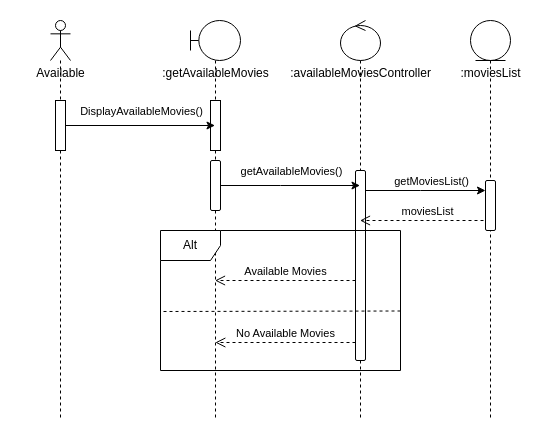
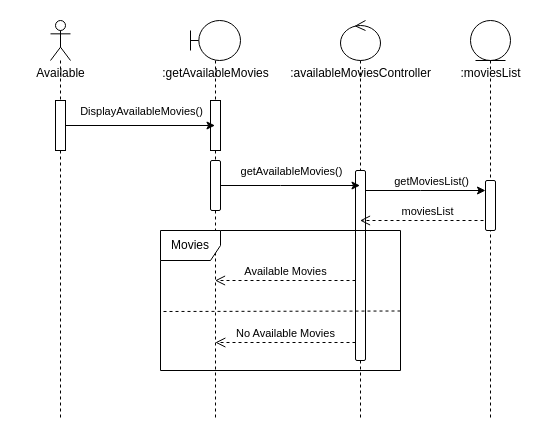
  <mxCell id="0" />
  <mxCell id="1" parent="0" />
  <mxCell id="2" value="" style="shape=umlLifeline;perimeter=lifelinePerimeter;whiteSpace=wrap;html=1;container=1;dropTarget=0;collapsible=0;recursiveResize=0;outlineConnect=0;portConstraint=eastwest;newEdgeStyle={&quot;edgeStyle&quot;:&quot;elbowEdgeStyle&quot;,&quot;elbow&quot;:&quot;vertical&quot;,&quot;curved&quot;:0,&quot;rounded&quot;:0};participant=umlActor;" vertex="1" parent="1"><mxGeometry x="50" y="20" width="20" height="400" as="geometry" /></mxCell>
  <mxCell id="3" value="" style="html=1;points=[];perimeter=orthogonalPerimeter;outlineConnect=0;targetShapes=umlLifeline;portConstraint=eastwest;newEdgeStyle={&quot;edgeStyle&quot;:&quot;elbowEdgeStyle&quot;,&quot;elbow&quot;:&quot;vertical&quot;,&quot;curved&quot;:0,&quot;rounded&quot;:0};" vertex="1" parent="2"><mxGeometry x="5" y="80" width="10" height="50" as="geometry" /></mxCell>
  <mxCell id="4" value="Available" style="text;align=center;fontStyle=0;verticalAlign=middle;spacingLeft=3;spacingRight=3;strokeColor=none;rotatable=0;points=[[0,0.5],[1,0.5]];portConstraint=eastwest;html=1;" vertex="1" parent="1"><mxGeometry x="20" y="60" width="80" height="26" as="geometry" /></mxCell>
  <mxCell id="5" style="edgeStyle=orthogonalEdgeStyle;rounded=0;orthogonalLoop=1;jettySize=auto;html=1;exitX=1;exitY=0.5;exitDx=0;exitDy=0;" edge="1" parent="1" source="4" target="4"><mxGeometry relative="1" as="geometry" /></mxCell>
  <mxCell id="6" value="" style="shape=umlLifeline;perimeter=lifelinePerimeter;whiteSpace=wrap;html=1;container=1;dropTarget=0;collapsible=0;recursiveResize=0;outlineConnect=0;portConstraint=eastwest;newEdgeStyle={&quot;edgeStyle&quot;:&quot;elbowEdgeStyle&quot;,&quot;elbow&quot;:&quot;vertical&quot;,&quot;curved&quot;:0,&quot;rounded&quot;:0};participant=umlBoundary;" vertex="1" parent="1"><mxGeometry x="190" y="20" width="50" height="400" as="geometry" /></mxCell>
  <mxCell id="7" value="" style="html=1;points=[];perimeter=orthogonalPerimeter;outlineConnect=0;targetShapes=umlLifeline;portConstraint=eastwest;newEdgeStyle={&quot;edgeStyle&quot;:&quot;elbowEdgeStyle&quot;,&quot;elbow&quot;:&quot;vertical&quot;,&quot;curved&quot;:0,&quot;rounded&quot;:0};" vertex="1" parent="6"><mxGeometry x="20" y="80" width="10" height="50" as="geometry" /></mxCell>
  <mxCell id="8" value="" style="html=1;points=[];perimeter=orthogonalPerimeter;outlineConnect=0;targetShapes=umlLifeline;portConstraint=eastwest;newEdgeStyle={&quot;edgeStyle&quot;:&quot;elbowEdgeStyle&quot;,&quot;elbow&quot;:&quot;vertical&quot;,&quot;curved&quot;:0,&quot;rounded&quot;:0};rounded=1;" vertex="1" parent="6"><mxGeometry x="20" y="140" width="10" height="50" as="geometry" /></mxCell>
  <mxCell id="9" value=":getAvailableMovies" style="text;align=center;fontStyle=0;verticalAlign=middle;spacingLeft=3;spacingRight=3;strokeColor=none;rotatable=0;points=[[0,0.5],[1,0.5]];portConstraint=eastwest;html=1;" vertex="1" parent="1"><mxGeometry x="175" y="60" width="80" height="26" as="geometry" /></mxCell>
  <mxCell id="10" style="edgeStyle=elbowEdgeStyle;rounded=0;orthogonalLoop=1;jettySize=auto;html=1;elbow=vertical;curved=0;" edge="1" parent="1" source="3" target="6"><mxGeometry relative="1" as="geometry" /></mxCell>
  <mxCell id="11" value="DisplayAvailableMovies()" style="edgeLabel;html=1;align=center;verticalAlign=middle;resizable=0;points=[];" connectable="0" vertex="1" parent="10"><mxGeometry x="0.168" relative="1" as="geometry"><mxPoint x="-12" y="-15" as="offset" /></mxGeometry></mxCell>
  <mxCell id="12" value=":availableMoviesController" style="text;align=center;fontStyle=0;verticalAlign=middle;spacingLeft=3;spacingRight=3;strokeColor=none;rotatable=0;points=[[0,0.5],[1,0.5]];portConstraint=eastwest;html=1;" vertex="1" parent="1"><mxGeometry x="320" y="60" width="80" height="26" as="geometry" /></mxCell>
  <mxCell id="13" value="" style="shape=umlLifeline;perimeter=lifelinePerimeter;whiteSpace=wrap;html=1;container=1;dropTarget=0;collapsible=0;recursiveResize=0;outlineConnect=0;portConstraint=eastwest;newEdgeStyle={&quot;edgeStyle&quot;:&quot;elbowEdgeStyle&quot;,&quot;elbow&quot;:&quot;vertical&quot;,&quot;curved&quot;:0,&quot;rounded&quot;:0};participant=umlControl;rounded=1;" vertex="1" parent="1"><mxGeometry x="340" y="20" width="40" height="400" as="geometry" /></mxCell>
  <mxCell id="14" value="" style="html=1;points=[];perimeter=orthogonalPerimeter;outlineConnect=0;targetShapes=umlLifeline;portConstraint=eastwest;newEdgeStyle={&quot;edgeStyle&quot;:&quot;elbowEdgeStyle&quot;,&quot;elbow&quot;:&quot;vertical&quot;,&quot;curved&quot;:0,&quot;rounded&quot;:0};rounded=1;" vertex="1" parent="13"><mxGeometry x="15" y="150" width="10" height="190" as="geometry" /></mxCell>
  <mxCell id="15" style="edgeStyle=elbowEdgeStyle;rounded=0;orthogonalLoop=1;jettySize=auto;html=1;elbow=vertical;curved=0;" edge="1" parent="1" source="8" target="13"><mxGeometry relative="1" as="geometry" /></mxCell>
  <mxCell id="16" value="getAvailableMovies()" style="edgeLabel;html=1;align=center;verticalAlign=middle;resizable=0;points=[];" connectable="0" vertex="1" parent="15"><mxGeometry x="0.348" y="-1" relative="1" as="geometry"><mxPoint x="-24" y="-16" as="offset" /></mxGeometry></mxCell>
  <mxCell id="17" value="" style="shape=umlLifeline;perimeter=lifelinePerimeter;whiteSpace=wrap;html=1;container=1;dropTarget=0;collapsible=0;recursiveResize=0;outlineConnect=0;portConstraint=eastwest;newEdgeStyle={&quot;edgeStyle&quot;:&quot;elbowEdgeStyle&quot;,&quot;elbow&quot;:&quot;vertical&quot;,&quot;curved&quot;:0,&quot;rounded&quot;:0};participant=umlEntity;rounded=1;" vertex="1" parent="1"><mxGeometry x="470" y="20" width="40" height="400" as="geometry" /></mxCell>
  <mxCell id="18" value="" style="html=1;points=[];perimeter=orthogonalPerimeter;outlineConnect=0;targetShapes=umlLifeline;portConstraint=eastwest;newEdgeStyle={&quot;edgeStyle&quot;:&quot;elbowEdgeStyle&quot;,&quot;elbow&quot;:&quot;vertical&quot;,&quot;curved&quot;:0,&quot;rounded&quot;:0};rounded=1;" vertex="1" parent="17"><mxGeometry x="15" y="160" width="10" height="50" as="geometry" /></mxCell>
  <mxCell id="19" value=":moviesList" style="text;align=center;fontStyle=0;verticalAlign=middle;spacingLeft=3;spacingRight=3;strokeColor=none;rotatable=0;points=[[0,0.5],[1,0.5]];portConstraint=eastwest;html=1;" vertex="1" parent="1"><mxGeometry x="450" y="60" width="80" height="26" as="geometry" /></mxCell>
  <mxCell id="20" style="edgeStyle=elbowEdgeStyle;rounded=0;orthogonalLoop=1;jettySize=auto;html=1;elbow=vertical;curved=0;" edge="1" parent="1" source="14" target="18"><mxGeometry relative="1" as="geometry"><Array as="points"><mxPoint x="420" y="190" /></Array></mxGeometry></mxCell>
  <mxCell id="21" value="getMoviesList()" style="edgeLabel;html=1;align=center;verticalAlign=middle;resizable=0;points=[];" connectable="0" vertex="1" parent="20"><mxGeometry x="0.38" relative="1" as="geometry"><mxPoint x="-18" y="-10" as="offset" /></mxGeometry></mxCell>
  <mxCell id="22" value="moviesList" style="html=1;verticalAlign=bottom;endArrow=open;dashed=1;endSize=8;edgeStyle=elbowEdgeStyle;elbow=vertical;curved=0;rounded=0;" edge="1" parent="1" target="13"><mxGeometry relative="1" as="geometry"><mxPoint x="485" y="210" as="sourcePoint" /><mxPoint x="405" y="210" as="targetPoint" /><Array as="points"><mxPoint x="420" y="220" /></Array></mxGeometry></mxCell>
  <mxCell id="23" value="Available Movies" style="html=1;verticalAlign=bottom;endArrow=open;dashed=1;endSize=8;edgeStyle=elbowEdgeStyle;elbow=vertical;curved=0;rounded=0;" edge="1" parent="1" source="14" target="6"><mxGeometry relative="1" as="geometry"><mxPoint x="350" y="250" as="sourcePoint" /><mxPoint x="240" y="260" as="targetPoint" /><Array as="points"><mxPoint x="290" y="280" /><mxPoint x="270" y="260" /></Array></mxGeometry></mxCell>
- <mxCell id="24" value="Alt" style="shape=umlFrame;whiteSpace=wrap;html=1;pointerEvents=0;rounded=1;" vertex="1" parent="1"><mxGeometry x="160" y="230" width="240" height="140" as="geometry" /></mxCell>
+ <mxCell id="24" value="Movies" style="shape=umlFrame;whiteSpace=wrap;html=1;pointerEvents=0;rounded=1;" vertex="1" parent="1"><mxGeometry x="160" y="230" width="240" height="140" as="geometry" /></mxCell>
  <mxCell id="25" value="" style="html=1;verticalAlign=bottom;endArrow=none;dashed=1;endSize=8;edgeStyle=elbowEdgeStyle;elbow=vertical;curved=0;rounded=0;endFill=0;exitX=1;exitY=0.575;exitDx=0;exitDy=0;exitPerimeter=0;" edge="1" parent="1" source="24"><mxGeometry relative="1" as="geometry"><mxPoint x="340" y="310" as="sourcePoint" /><mxPoint x="160" y="310.5" as="targetPoint" /></mxGeometry></mxCell>
  <mxCell id="26" value="No Available Movies" style="html=1;verticalAlign=bottom;endArrow=open;dashed=1;endSize=8;edgeStyle=elbowEdgeStyle;elbow=vertical;curved=0;rounded=0;entryX=0.496;entryY=0.804;entryDx=0;entryDy=0;entryPerimeter=0;" edge="1" parent="1" source="14" target="6"><mxGeometry relative="1" as="geometry"><mxPoint x="335" y="340" as="sourcePoint" /><mxPoint x="255" y="340" as="targetPoint" /></mxGeometry></mxCell>
